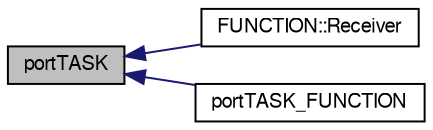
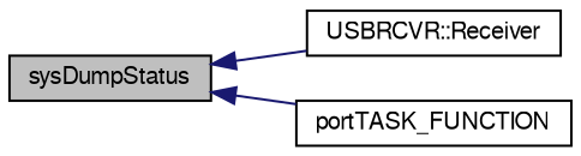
  digraph {
    rankdir=LR
    node [color=black fontname=FreeSans fontsize=10 shape=record]
    edge [color=midnightblue dir=back fontname=FreeSans fontsize=10 labelfontname=FreeSans labelfontsize=10 style=solid]
-   n1 [fillcolor=grey75 fontcolor=black height=0.2 label=portTASK style=filled width=0.4]
-   n2 [height=0.2 label="FUNCTION::Receiver" width=0.4]
+   n1 [fillcolor=grey75 fontcolor=black height=0.2 label=sysDumpStatus style=filled width=0.4]
+   n2 [height=0.2 label="USBRCVR::Receiver" width=0.4]
    n3 [height=0.2 label=portTASK_FUNCTION width=0.4]
    n1 -> n2
    n1 -> n3
  }
